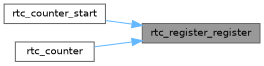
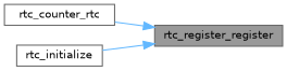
  digraph {
    rankdir=RL
    node [color=grey40 fillcolor=white fontname=Helvetica fontsize=10 shape=box style=filled]
    edge [color=steelblue1 dir=back fontname=Helvetica fontsize=10 labelfontname=Helvetica labelfontsize=10 style=solid]
    n1 [color=gray40 fillcolor=grey60 fontcolor=black height=0.2 label=rtc_register_register width=0.4]
-   n2 [height=0.2 label=rtc_counter_start width=0.4]
-   n3 [height=0.2 label=rtc_counter width=0.4]
+   n2 [height=0.2 label=rtc_counter_rtc width=0.4]
+   n3 [height=0.2 label=rtc_initialize width=0.4]
    n1 -> n2
    n1 -> n3
  }
